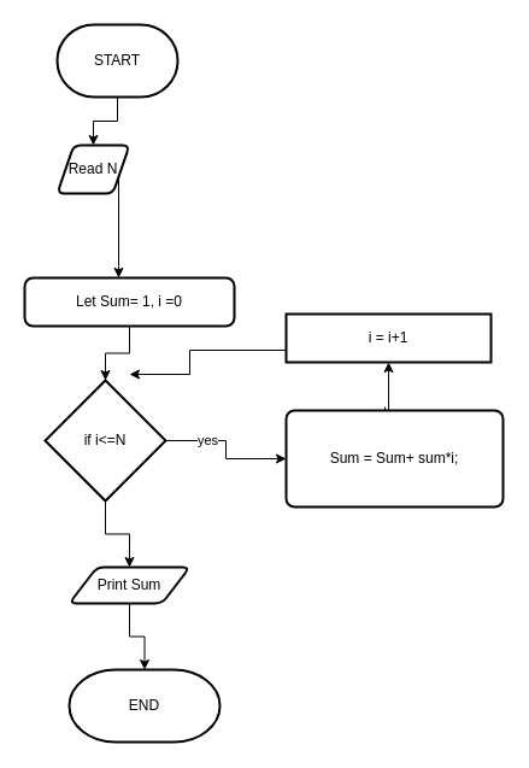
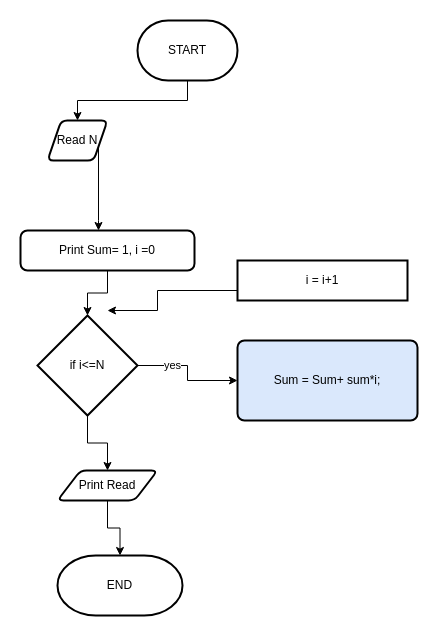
  <mxCell id="0" />
  <mxCell id="1" parent="0" />
  <mxCell id="2" style="edgeStyle=orthogonalEdgeStyle;rounded=0;orthogonalLoop=1;jettySize=auto;html=1;exitX=0.5;exitY=1;exitDx=0;exitDy=0;exitPerimeter=0;" edge="1" parent="1" source="3" target="9"><mxGeometry relative="1" as="geometry" /></mxCell>
- <mxCell id="3" value="START" style="strokeWidth=2;html=1;shape=mxgraph.flowchart.terminator;whiteSpace=wrap;" vertex="1" parent="1"><mxGeometry x="47" y="20" width="100" height="60" as="geometry" /></mxCell>
- <mxCell id="4" style="edgeStyle=orthogonalEdgeStyle;rounded=0;orthogonalLoop=1;jettySize=auto;html=1;entryX=0.5;entryY=1;entryDx=0;entryDy=0;exitX=0.456;exitY=-0.037;exitDx=0;exitDy=0;exitPerimeter=0;" edge="1" parent="1" source="5" target="15"><mxGeometry relative="1" as="geometry"><mxPoint x="327" y="340" as="sourcePoint" /><Array as="points"><mxPoint x="319" y="340" /><mxPoint x="322" y="340" /></Array></mxGeometry></mxCell>
- <mxCell id="5" value="Sum = Sum+ sum*i;" style="rounded=1;whiteSpace=wrap;html=1;absoluteArcSize=1;arcSize=14;strokeWidth=2;rotation=0;" vertex="1" parent="1"><mxGeometry x="237" y="340" width="180" height="80" as="geometry" /></mxCell>
+ <mxCell id="3" value="START" style="strokeWidth=2;html=1;shape=mxgraph.flowchart.terminator;whiteSpace=wrap;" vertex="1" parent="1"><mxGeometry x="137" y="20" width="100" height="60" as="geometry" /></mxCell>
+ <mxCell id="5" value="Sum = Sum+ sum*i;" style="rounded=1;whiteSpace=wrap;html=1;absoluteArcSize=1;arcSize=14;strokeWidth=2;rotation=0;fillColor=#dae8fc;" vertex="1" parent="1"><mxGeometry x="237" y="340" width="180" height="80" as="geometry" /></mxCell>
  <mxCell id="6" style="edgeStyle=orthogonalEdgeStyle;rounded=0;orthogonalLoop=1;jettySize=auto;html=1;exitX=0.5;exitY=1;exitDx=0;exitDy=0;" edge="1" parent="1" source="7" target="13"><mxGeometry relative="1" as="geometry" /></mxCell>
- <mxCell id="7" value="Let Sum= 1, i =0" style="rounded=1;whiteSpace=wrap;html=1;absoluteArcSize=1;arcSize=14;strokeWidth=2;" vertex="1" parent="1"><mxGeometry x="20" y="230" width="174" height="40" as="geometry" /></mxCell>
+ <mxCell id="7" value="Print Sum= 1, i =0" style="rounded=1;whiteSpace=wrap;html=1;absoluteArcSize=1;arcSize=14;strokeWidth=2;" vertex="1" parent="1"><mxGeometry x="20" y="230" width="174" height="40" as="geometry" /></mxCell>
  <mxCell id="8" style="edgeStyle=orthogonalEdgeStyle;rounded=0;orthogonalLoop=1;jettySize=auto;html=1;" edge="1" parent="1" source="9"><mxGeometry relative="1" as="geometry"><mxPoint x="98" y="230" as="targetPoint" /><Array as="points"><mxPoint x="98" y="220" /><mxPoint x="98" y="220" /></Array></mxGeometry></mxCell>
  <mxCell id="9" value="Read N" style="shape=parallelogram;html=1;strokeWidth=2;perimeter=parallelogramPerimeter;whiteSpace=wrap;rounded=1;arcSize=12;size=0.23;" vertex="1" parent="1"><mxGeometry x="47" y="120" width="60" height="40" as="geometry" /></mxCell>
  <mxCell id="10" style="edgeStyle=orthogonalEdgeStyle;rounded=0;orthogonalLoop=1;jettySize=auto;html=1;exitX=1;exitY=0.5;exitDx=0;exitDy=0;exitPerimeter=0;entryX=0;entryY=0.5;entryDx=0;entryDy=0;" edge="1" parent="1" source="13" target="5"><mxGeometry relative="1" as="geometry"><mxPoint x="307" y="370" as="targetPoint" /></mxGeometry></mxCell>
  <mxCell id="11" value="yes" style="edgeLabel;html=1;align=center;verticalAlign=middle;resizable=0;points=[];" vertex="1" connectable="0" parent="10"><mxGeometry x="-0.405" y="1" relative="1" as="geometry"><mxPoint as="offset" /></mxGeometry></mxCell>
  <mxCell id="12" style="edgeStyle=orthogonalEdgeStyle;rounded=0;orthogonalLoop=1;jettySize=auto;html=1;entryX=0.5;entryY=0;entryDx=0;entryDy=0;" edge="1" parent="1" source="13" target="18"><mxGeometry relative="1" as="geometry" /></mxCell>
  <mxCell id="13" value="if i&amp;lt;=N" style="strokeWidth=2;html=1;shape=mxgraph.flowchart.decision;whiteSpace=wrap;" vertex="1" parent="1"><mxGeometry x="37" y="315" width="100" height="100" as="geometry" /></mxCell>
  <mxCell id="14" style="edgeStyle=orthogonalEdgeStyle;rounded=0;orthogonalLoop=1;jettySize=auto;html=1;" edge="1" parent="1" source="15"><mxGeometry relative="1" as="geometry"><mxPoint x="107" y="310" as="targetPoint" /><Array as="points"><mxPoint x="157" y="290" /><mxPoint x="157" y="310" /></Array></mxGeometry></mxCell>
  <mxCell id="15" value="i = i+1" style="whiteSpace=wrap;html=1;absoluteArcSize=1;arcSize=14;strokeWidth=2;rounded=0;" vertex="1" parent="1"><mxGeometry x="237" y="260" width="170" height="40" as="geometry" /></mxCell>
  <mxCell id="16" value="END" style="strokeWidth=2;html=1;shape=mxgraph.flowchart.terminator;whiteSpace=wrap;" vertex="1" parent="1"><mxGeometry x="57" y="555" width="125" height="60" as="geometry" /></mxCell>
  <mxCell id="17" style="edgeStyle=orthogonalEdgeStyle;rounded=0;orthogonalLoop=1;jettySize=auto;html=1;entryX=0.5;entryY=0;entryDx=0;entryDy=0;entryPerimeter=0;" edge="1" parent="1" source="18" target="16"><mxGeometry relative="1" as="geometry" /></mxCell>
- <mxCell id="18" value="Print Sum" style="shape=parallelogram;html=1;strokeWidth=2;perimeter=parallelogramPerimeter;whiteSpace=wrap;rounded=1;arcSize=12;size=0.23;" vertex="1" parent="1"><mxGeometry x="57" y="470" width="100" height="30" as="geometry" /></mxCell>
+ <mxCell id="18" value="Print Read" style="shape=parallelogram;html=1;strokeWidth=2;perimeter=parallelogramPerimeter;whiteSpace=wrap;rounded=1;arcSize=12;size=0.23;" vertex="1" parent="1"><mxGeometry x="57" y="470" width="100" height="30" as="geometry" /></mxCell>
